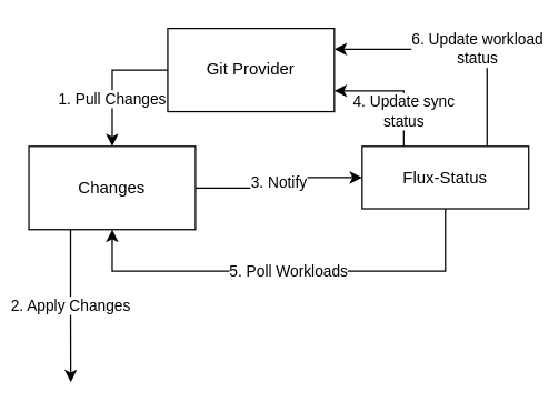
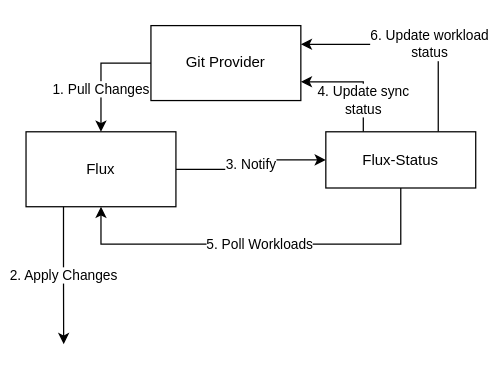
  <mxCell id="0" />
  <mxCell id="1" parent="0" />
  <mxCell id="2" value="3. Notify" style="edgeStyle=orthogonalEdgeStyle;rounded=0;orthogonalLoop=1;jettySize=auto;html=1;entryX=0;entryY=0.5;entryDx=0;entryDy=0;" parent="1" source="5" target="9" edge="1"><mxGeometry relative="1" as="geometry" /></mxCell>
  <mxCell id="3" value="1. Pull Changes" style="edgeStyle=orthogonalEdgeStyle;rounded=0;orthogonalLoop=1;jettySize=auto;html=1;exitX=0.5;exitY=0;exitDx=0;exitDy=0;entryX=0;entryY=0.5;entryDx=0;entryDy=0;startArrow=classic;startFill=1;endArrow=none;endFill=0;" parent="1" source="5" target="10" edge="1"><mxGeometry x="-0.294" relative="1" as="geometry"><mxPoint as="offset" /></mxGeometry></mxCell>
  <mxCell id="4" value="2. Apply Changes" style="edgeStyle=orthogonalEdgeStyle;rounded=0;orthogonalLoop=1;jettySize=auto;html=1;exitX=0.25;exitY=1;exitDx=0;exitDy=0;" edge="1" parent="1" source="5"><mxGeometry relative="1" as="geometry"><mxPoint x="50.138" y="275" as="targetPoint" /></mxGeometry></mxCell>
- <mxCell id="5" value="Changes" style="rounded=0;whiteSpace=wrap;html=1;" parent="1" vertex="1"><mxGeometry x="20" y="105" width="120" height="60" as="geometry" /></mxCell>
+ <mxCell id="5" value="Flux" style="rounded=0;whiteSpace=wrap;html=1;" parent="1" vertex="1"><mxGeometry x="20" y="105" width="120" height="60" as="geometry" /></mxCell>
  <mxCell id="6" value="5. Poll Workloads" style="edgeStyle=orthogonalEdgeStyle;rounded=0;orthogonalLoop=1;jettySize=auto;html=1;entryX=0.5;entryY=1;entryDx=0;entryDy=0;exitX=0.5;exitY=1;exitDx=0;exitDy=0;" parent="1" source="9" target="5" edge="1"><mxGeometry relative="1" as="geometry"><Array as="points"><mxPoint x="320" y="195" /><mxPoint x="80" y="195" /></Array></mxGeometry></mxCell>
  <mxCell id="7" value="4. Update sync&lt;br&gt;status" style="edgeStyle=orthogonalEdgeStyle;rounded=0;orthogonalLoop=1;jettySize=auto;html=1;exitX=0.25;exitY=0;exitDx=0;exitDy=0;entryX=1;entryY=0.75;entryDx=0;entryDy=0;" edge="1" parent="1" source="9" target="10"><mxGeometry x="-0.448" relative="1" as="geometry"><mxPoint as="offset" /></mxGeometry></mxCell>
  <mxCell id="8" value="6. Update workload&lt;br&gt;status" style="edgeStyle=orthogonalEdgeStyle;rounded=0;orthogonalLoop=1;jettySize=auto;html=1;exitX=0.75;exitY=0;exitDx=0;exitDy=0;entryX=1;entryY=0.25;entryDx=0;entryDy=0;" edge="1" parent="1" source="9" target="10"><mxGeometry x="-0.149" relative="1" as="geometry"><mxPoint as="offset" /></mxGeometry></mxCell>
  <mxCell id="9" value="Flux-Status" style="rounded=0;whiteSpace=wrap;html=1;" parent="1" vertex="1"><mxGeometry x="260" y="105" width="120" height="45" as="geometry" /></mxCell>
  <mxCell id="10" value="Git Provider" style="rounded=0;whiteSpace=wrap;html=1;" parent="1" vertex="1"><mxGeometry x="120" y="20" width="120" height="60" as="geometry" /></mxCell>
